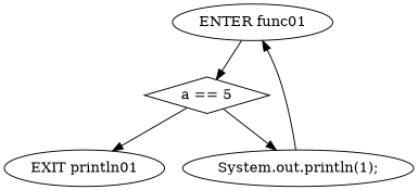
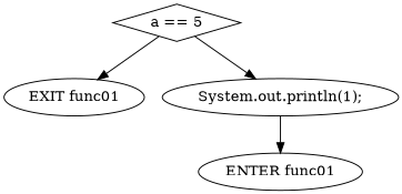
  digraph {
    n1 [label="ENTER func01"]
    n2 [label="a == 5" shape=diamond]
-   n3 [label="EXIT println01"]
+   n3 [label="EXIT func01"]
    n4 [label="System.out.println(1);"]
-   n1 -> n2
    n2 -> n3
    n2 -> n4
    n4 -> n1
  }
